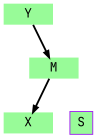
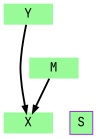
  digraph {
    fontname="JetBrains Mono"
    node [shape=plaintext style=filled fillcolor=palegreen color=purple fontname="JetBrains Mono"]
    edge [arrowsize=0.7 style=bold fontname="JetBrains Mono"]
    X [height=0 color=deeppink]
    S [height=0 shape=square]
    M [height=0]
    Y [height=0 color=black]
    subgraph sub_1 {
      rank=same
      X
      S
    }
    M -> X
-   Y -> M
+   Y -> X
  }
